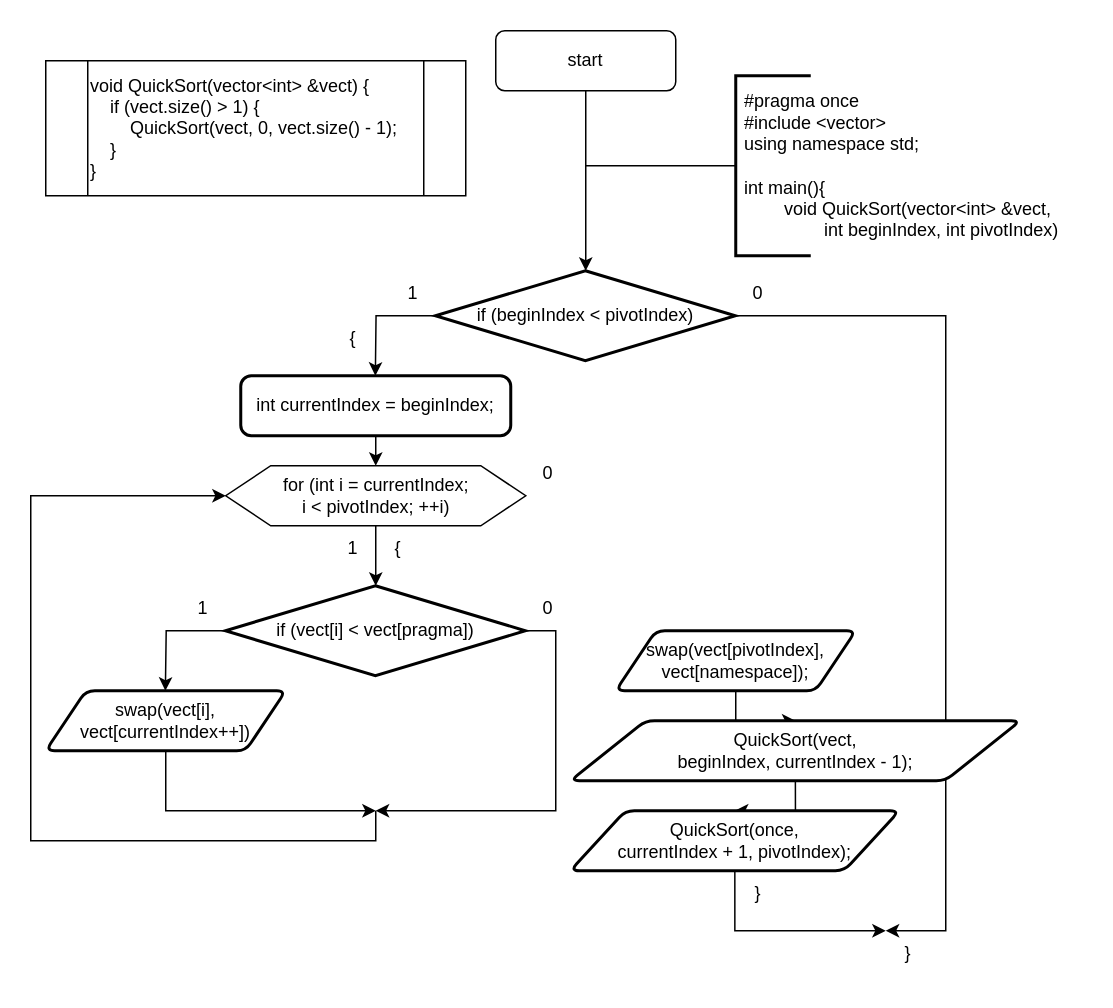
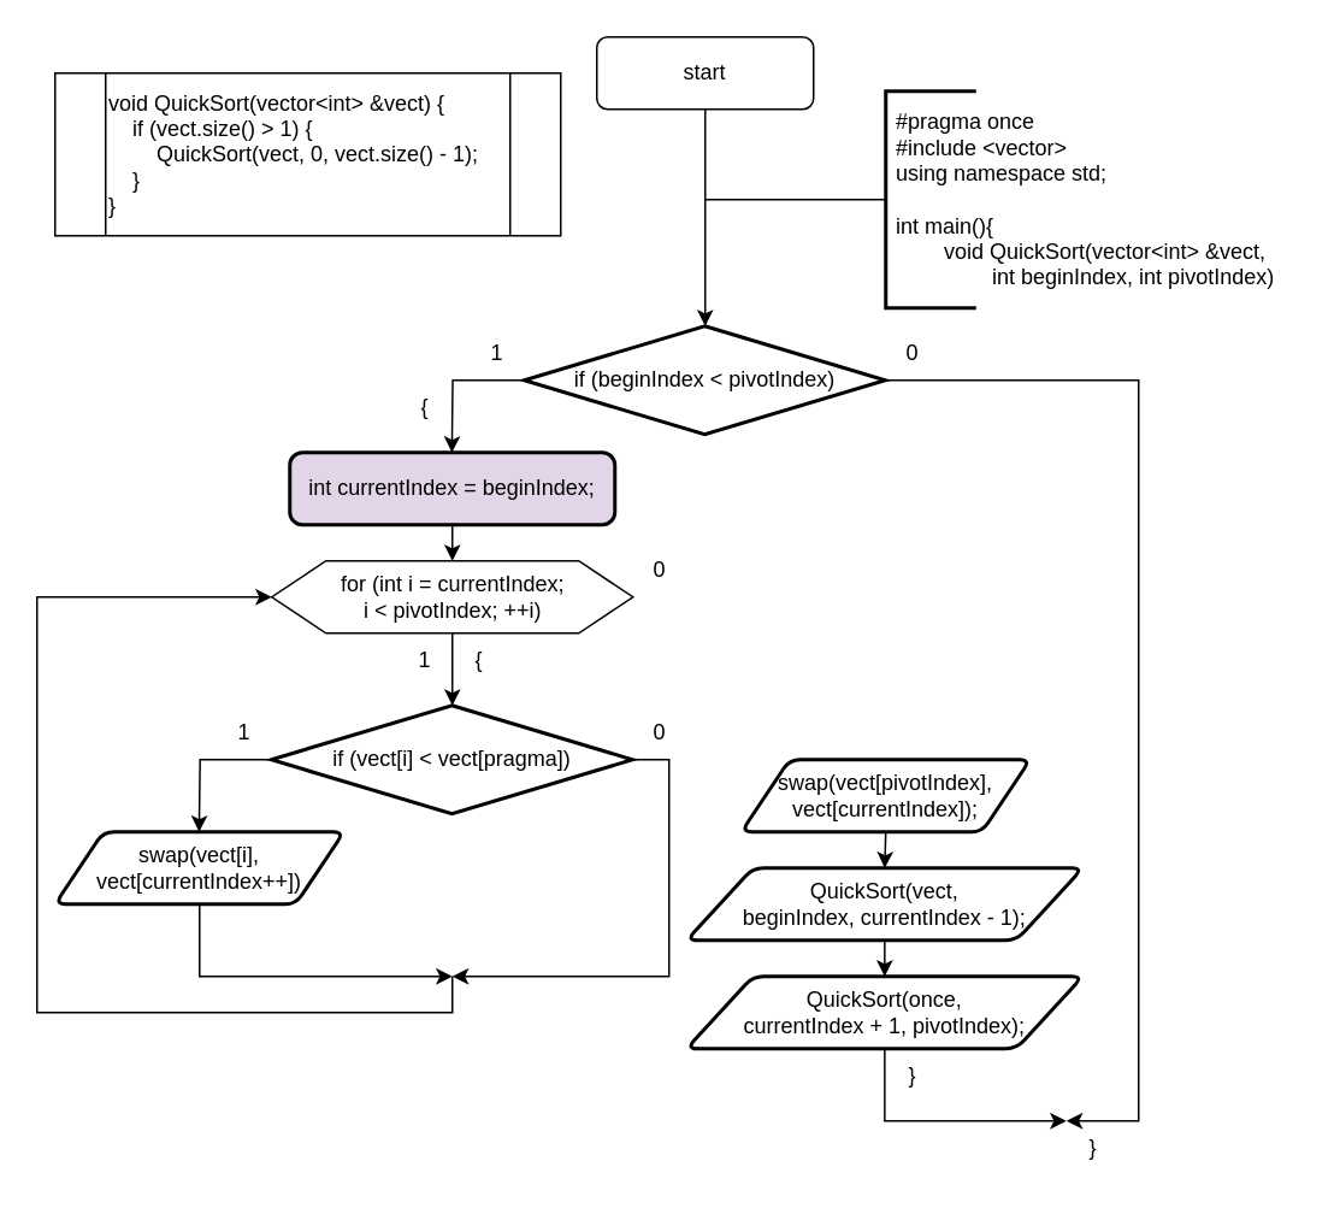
  <mxCell id="0" />
  <mxCell id="1" parent="0" />
  <mxCell id="2" value="start" style="whiteSpace=wrap;html=1;rounded=1;" vertex="1" parent="1"><mxGeometry x="330" y="20" width="120" height="40" as="geometry" /></mxCell>
  <mxCell id="3" value="" style="endArrow=classic;html=1;rounded=0;labelBackgroundColor=default;strokeColor=default;align=center;verticalAlign=middle;fontFamily=Helvetica;fontSize=11;fontColor=default;shape=connector;edgeStyle=orthogonalEdgeStyle;exitX=0.5;exitY=1;exitDx=0;exitDy=0;" edge="1" source="2" parent="1"><mxGeometry width="50" height="50" relative="1" as="geometry"><mxPoint x="440.29" y="150" as="sourcePoint" /><mxPoint x="390" y="180" as="targetPoint" /></mxGeometry></mxCell>
  <mxCell id="4" style="edgeStyle=orthogonalEdgeStyle;rounded=0;orthogonalLoop=1;jettySize=auto;html=1;exitX=0;exitY=0.5;exitDx=0;exitDy=0;exitPerimeter=0;endArrow=none;endFill=0;strokeWidth=1;" edge="1" source="5" parent="1"><mxGeometry relative="1" as="geometry"><mxPoint x="390" y="110" as="targetPoint" /><mxPoint x="450" y="110" as="sourcePoint" /></mxGeometry></mxCell>
  <mxCell id="5" value="" style="strokeWidth=2;html=1;shape=mxgraph.flowchart.annotation_1;align=left;pointerEvents=1;" vertex="1" parent="1"><mxGeometry x="490" y="50" width="50" height="120" as="geometry" /></mxCell>
  <mxCell id="6" value="&lt;div&gt;#pragma once&lt;/div&gt;&lt;div&gt;#include &amp;lt;vector&amp;gt;&lt;/div&gt;using namespace std;&lt;br&gt;&lt;br&gt;int main(){&lt;br&gt;&lt;span style=&quot;white-space: pre;&quot;&gt;&#09;&lt;/span&gt;void QuickSort(vector&amp;lt;int&amp;gt; &amp;amp;vect, &lt;span style=&quot;white-space: pre;&quot;&gt;&#09;&lt;/span&gt;&lt;span style=&quot;white-space: pre;&quot;&gt;&#09;&lt;/span&gt;int beginIndex, int pivotIndex)" style="text;strokeColor=none;fillColor=none;align=left;verticalAlign=middle;spacingLeft=4;spacingRight=4;overflow=hidden;points=[[0,0.5],[1,0.5]];portConstraint=eastwest;rotatable=0;whiteSpace=wrap;html=1;" vertex="1" parent="1"><mxGeometry x="490" y="50" width="230" height="120" as="geometry" /></mxCell>
  <mxCell id="7" style="edgeStyle=orthogonalEdgeStyle;rounded=0;orthogonalLoop=1;jettySize=auto;html=1;exitX=0;exitY=0.5;exitDx=0;exitDy=0;exitPerimeter=0;" edge="1" source="9" parent="1"><mxGeometry relative="1" as="geometry"><mxPoint x="249.74" y="250" as="targetPoint" /></mxGeometry></mxCell>
  <mxCell id="8" style="edgeStyle=orthogonalEdgeStyle;rounded=0;orthogonalLoop=1;jettySize=auto;html=1;exitX=1;exitY=0.5;exitDx=0;exitDy=0;exitPerimeter=0;" edge="1" source="9" parent="1"><mxGeometry relative="1" as="geometry"><mxPoint x="590" y="620" as="targetPoint" /><Array as="points"><mxPoint x="630" y="210" /><mxPoint x="630" y="620" /></Array></mxGeometry></mxCell>
  <mxCell id="9" value="if (beginIndex &amp;lt; pivotIndex)" style="strokeWidth=2;html=1;shape=mxgraph.flowchart.decision;whiteSpace=wrap;" vertex="1" parent="1"><mxGeometry x="289.74" y="180" width="200" height="60" as="geometry" /></mxCell>
  <mxCell id="10" value="1" style="text;html=1;strokeColor=none;fillColor=none;align=center;verticalAlign=middle;whiteSpace=wrap;rounded=0;" vertex="1" parent="1"><mxGeometry x="259.74" y="180" width="30" height="30" as="geometry" /></mxCell>
  <mxCell id="11" value="0" style="text;html=1;strokeColor=none;fillColor=none;align=center;verticalAlign=middle;whiteSpace=wrap;rounded=0;" vertex="1" parent="1"><mxGeometry x="489.74" y="180" width="30" height="30" as="geometry" /></mxCell>
  <mxCell id="12" style="edgeStyle=orthogonalEdgeStyle;rounded=0;orthogonalLoop=1;jettySize=auto;html=1;exitX=0.5;exitY=1;exitDx=0;exitDy=0;" edge="1" parent="1" source="13"><mxGeometry relative="1" as="geometry"><mxPoint x="250" y="310" as="targetPoint" /></mxGeometry></mxCell>
- <mxCell id="13" value="int currentIndex = beginIndex;" style="rounded=1;whiteSpace=wrap;html=1;absoluteArcSize=1;arcSize=14;strokeWidth=2;" vertex="1" parent="1"><mxGeometry x="160" y="250" width="180" height="40" as="geometry" /></mxCell>
+ <mxCell id="13" value="int currentIndex = beginIndex;" style="rounded=1;whiteSpace=wrap;html=1;absoluteArcSize=1;arcSize=14;strokeWidth=2;fillColor=#e1d5e7;" vertex="1" parent="1"><mxGeometry x="160" y="250" width="180" height="40" as="geometry" /></mxCell>
  <mxCell id="14" style="edgeStyle=orthogonalEdgeStyle;rounded=0;orthogonalLoop=1;jettySize=auto;html=1;exitX=0.5;exitY=1;exitDx=0;exitDy=0;" edge="1" source="15" parent="1"><mxGeometry relative="1" as="geometry"><mxPoint x="250" y="390" as="targetPoint" /></mxGeometry></mxCell>
  <mxCell id="15" value="for (int i = currentIndex; &lt;br&gt;i &amp;lt; pivotIndex; ++i)" style="verticalLabelPosition=middle;verticalAlign=middle;html=1;shape=hexagon;perimeter=hexagonPerimeter2;arcSize=6;size=0.15;labelPosition=center;align=center;" vertex="1" parent="1"><mxGeometry x="150" y="310" width="200" height="40" as="geometry" /></mxCell>
  <mxCell id="16" value="1" style="text;html=1;strokeColor=none;fillColor=none;align=center;verticalAlign=middle;whiteSpace=wrap;rounded=0;" vertex="1" parent="1"><mxGeometry x="220" y="350" width="30" height="30" as="geometry" /></mxCell>
  <mxCell id="17" value="{" style="text;html=1;strokeColor=none;fillColor=none;align=center;verticalAlign=middle;whiteSpace=wrap;rounded=0;" vertex="1" parent="1"><mxGeometry x="250" y="350" width="30" height="30" as="geometry" /></mxCell>
  <mxCell id="18" value="0" style="text;html=1;strokeColor=none;fillColor=none;align=center;verticalAlign=middle;whiteSpace=wrap;rounded=0;" vertex="1" parent="1"><mxGeometry x="350" y="300" width="30" height="30" as="geometry" /></mxCell>
  <mxCell id="19" style="edgeStyle=orthogonalEdgeStyle;rounded=0;orthogonalLoop=1;jettySize=auto;html=1;exitX=0;exitY=0.5;exitDx=0;exitDy=0;exitPerimeter=0;" edge="1" source="21" parent="1"><mxGeometry relative="1" as="geometry"><mxPoint x="109.75" y="460" as="targetPoint" /></mxGeometry></mxCell>
  <mxCell id="20" style="edgeStyle=orthogonalEdgeStyle;rounded=0;orthogonalLoop=1;jettySize=auto;html=1;exitX=1;exitY=0.5;exitDx=0;exitDy=0;exitPerimeter=0;" edge="1" source="21" parent="1"><mxGeometry relative="1" as="geometry"><mxPoint x="250" y="540" as="targetPoint" /><Array as="points"><mxPoint x="370" y="420" /><mxPoint x="370" y="540" /></Array></mxGeometry></mxCell>
  <mxCell id="21" value="if (vect[i] &amp;lt; vect[pragma])" style="strokeWidth=2;html=1;shape=mxgraph.flowchart.decision;whiteSpace=wrap;" vertex="1" parent="1"><mxGeometry x="149.75" y="390" width="200" height="60" as="geometry" /></mxCell>
  <mxCell id="22" value="1" style="text;html=1;strokeColor=none;fillColor=none;align=center;verticalAlign=middle;whiteSpace=wrap;rounded=0;" vertex="1" parent="1"><mxGeometry x="119.75" y="390" width="30" height="30" as="geometry" /></mxCell>
  <mxCell id="23" value="0" style="text;html=1;strokeColor=none;fillColor=none;align=center;verticalAlign=middle;whiteSpace=wrap;rounded=0;" vertex="1" parent="1"><mxGeometry x="349.75" y="390" width="30" height="30" as="geometry" /></mxCell>
  <mxCell id="24" style="edgeStyle=orthogonalEdgeStyle;rounded=0;orthogonalLoop=1;jettySize=auto;html=1;exitX=0.5;exitY=1;exitDx=0;exitDy=0;" edge="1" parent="1" source="25"><mxGeometry relative="1" as="geometry"><mxPoint x="250" y="540" as="targetPoint" /><Array as="points"><mxPoint x="110" y="540" /></Array></mxGeometry></mxCell>
  <mxCell id="25" value="swap(vect[i], vect[currentIndex++])" style="shape=parallelogram;html=1;strokeWidth=2;perimeter=parallelogramPerimeter;whiteSpace=wrap;rounded=1;arcSize=12;size=0.167;" vertex="1" parent="1"><mxGeometry x="30" y="460" width="160" height="40" as="geometry" /></mxCell>
  <mxCell id="26" value="{" style="text;html=1;strokeColor=none;fillColor=none;align=center;verticalAlign=middle;whiteSpace=wrap;rounded=0;" vertex="1" parent="1"><mxGeometry x="219.75" y="210" width="30" height="30" as="geometry" /></mxCell>
  <mxCell id="27" value="}" style="text;html=1;strokeColor=none;fillColor=none;align=center;verticalAlign=middle;whiteSpace=wrap;rounded=0;" vertex="1" parent="1"><mxGeometry x="490" y="580" width="30" height="30" as="geometry" /></mxCell>
  <mxCell id="28" value="" style="endArrow=classic;html=1;rounded=0;entryX=0;entryY=0.5;entryDx=0;entryDy=0;" edge="1" parent="1" target="15"><mxGeometry width="50" height="50" relative="1" as="geometry"><mxPoint x="250" y="540" as="sourcePoint" /><mxPoint x="300.59" y="440" as="targetPoint" /><Array as="points"><mxPoint x="250" y="560" /><mxPoint x="20" y="560" /><mxPoint x="20" y="330" /></Array></mxGeometry></mxCell>
  <mxCell id="29" style="edgeStyle=orthogonalEdgeStyle;rounded=0;orthogonalLoop=1;jettySize=auto;html=1;exitX=0.5;exitY=1;exitDx=0;exitDy=0;entryX=0.5;entryY=0;entryDx=0;entryDy=0;" edge="1" parent="1" source="30" target="32"><mxGeometry relative="1" as="geometry"><mxPoint x="490.353" y="500" as="targetPoint" /></mxGeometry></mxCell>
- <mxCell id="30" value="swap(vect[pivotIndex], vect[namespace]);" style="shape=parallelogram;html=1;strokeWidth=2;perimeter=parallelogramPerimeter;whiteSpace=wrap;rounded=1;arcSize=12;size=0.167;" vertex="1" parent="1"><mxGeometry x="410" y="420" width="160" height="40" as="geometry" /></mxCell>
+ <mxCell id="30" value="swap(vect[pivotIndex], vect[currentIndex]);" style="shape=parallelogram;html=1;strokeWidth=2;perimeter=parallelogramPerimeter;whiteSpace=wrap;rounded=1;arcSize=12;size=0.167;" vertex="1" parent="1"><mxGeometry x="410" y="420" width="160" height="40" as="geometry" /></mxCell>
  <mxCell id="31" style="edgeStyle=orthogonalEdgeStyle;rounded=0;orthogonalLoop=1;jettySize=auto;html=1;exitX=0.5;exitY=1;exitDx=0;exitDy=0;entryX=0.5;entryY=0;entryDx=0;entryDy=0;" edge="1" parent="1" source="32" target="34"><mxGeometry relative="1" as="geometry" /></mxCell>
- <mxCell id="32" value="QuickSort(vect, &lt;br&gt;beginIndex, currentIndex - 1);" style="shape=parallelogram;html=1;strokeWidth=2;perimeter=parallelogramPerimeter;whiteSpace=wrap;rounded=1;arcSize=12;size=0.167;" vertex="1" parent="1"><mxGeometry x="379.75" y="480" width="300" height="40" as="geometry" /></mxCell>
+ <mxCell id="32" value="QuickSort(vect, &lt;br&gt;beginIndex, currentIndex - 1);" style="shape=parallelogram;html=1;strokeWidth=2;perimeter=parallelogramPerimeter;whiteSpace=wrap;rounded=1;arcSize=12;size=0.167;" vertex="1" parent="1"><mxGeometry x="379.75" y="480" width="219.29" height="40" as="geometry" /></mxCell>
  <mxCell id="33" style="edgeStyle=orthogonalEdgeStyle;rounded=0;orthogonalLoop=1;jettySize=auto;html=1;exitX=0.5;exitY=1;exitDx=0;exitDy=0;" edge="1" parent="1" source="34"><mxGeometry relative="1" as="geometry"><mxPoint x="590" y="620" as="targetPoint" /><Array as="points"><mxPoint x="489" y="620" /></Array></mxGeometry></mxCell>
  <mxCell id="34" value="QuickSort(once, &lt;br&gt;currentIndex + 1, pivotIndex);" style="shape=parallelogram;html=1;strokeWidth=2;perimeter=parallelogramPerimeter;whiteSpace=wrap;rounded=1;arcSize=12;size=0.167;" vertex="1" parent="1"><mxGeometry x="379.75" y="540" width="219.29" height="40" as="geometry" /></mxCell>
  <mxCell id="35" value="}" style="text;html=1;strokeColor=none;fillColor=none;align=center;verticalAlign=middle;whiteSpace=wrap;rounded=0;" vertex="1" parent="1"><mxGeometry x="590" y="620" width="30" height="30" as="geometry" /></mxCell>
  <mxCell id="36" value="&lt;div&gt;void QuickSort(vector&amp;lt;int&amp;gt; &amp;amp;vect) {&lt;/div&gt;&lt;div&gt;&amp;nbsp; &amp;nbsp; if (vect.size() &amp;gt; 1) {&lt;span style=&quot;&quot;&gt;&lt;/span&gt;&lt;/div&gt;&lt;div&gt;&lt;span style=&quot;&quot;&gt;&lt;span style=&quot;&quot;&gt;&lt;span style=&quot;white-space: pre;&quot;&gt;&amp;nbsp;&amp;nbsp;&amp;nbsp;&amp;nbsp;&lt;/span&gt;&lt;span style=&quot;white-space: pre;&quot;&gt;&amp;nbsp;&amp;nbsp;&amp;nbsp;&amp;nbsp;&lt;/span&gt;&lt;/span&gt;QuickSort(vect, 0, vect.size() - 1);&lt;/span&gt;&lt;/div&gt;&lt;div&gt;&lt;span style=&quot;&quot;&gt;&lt;span style=&quot;&quot;&gt;&lt;span style=&quot;white-space: pre;&quot;&gt;&amp;nbsp;&amp;nbsp;&amp;nbsp;&amp;nbsp;&lt;/span&gt;&lt;/span&gt;}&lt;/span&gt;&lt;/div&gt;&lt;div&gt;}&lt;/div&gt;" style="shape=process;whiteSpace=wrap;html=1;backgroundOutline=1;align=left;" vertex="1" parent="1"><mxGeometry x="30" y="40" width="280" height="90" as="geometry" /></mxCell>
